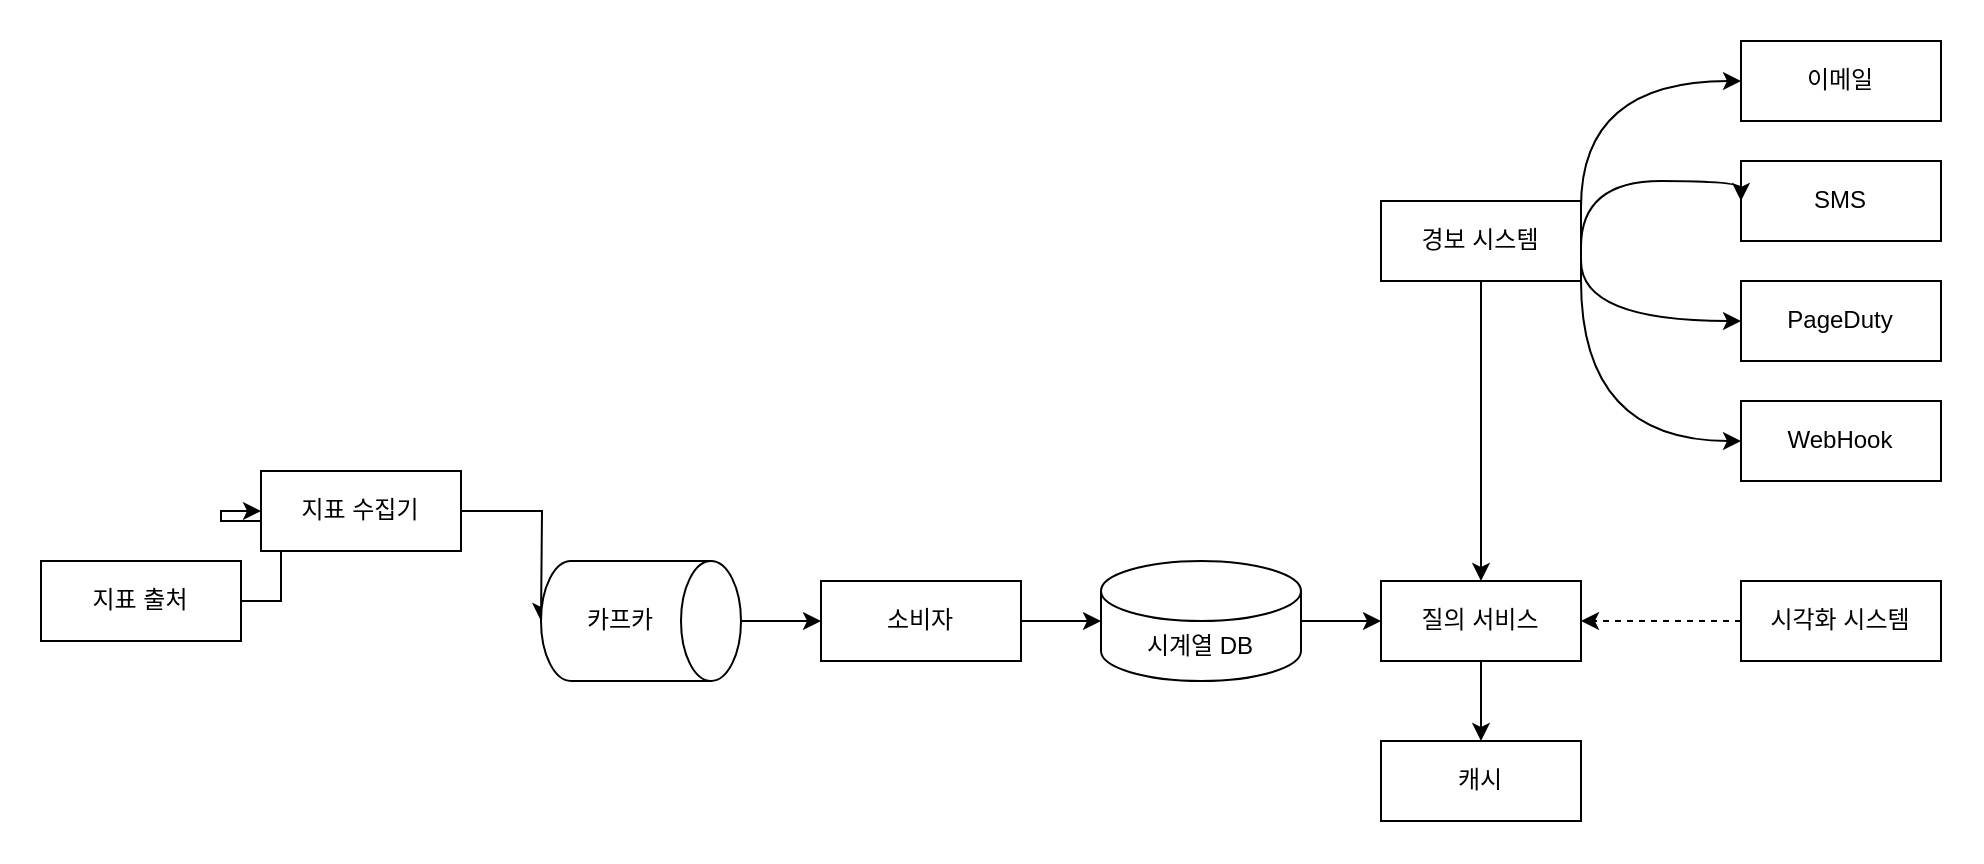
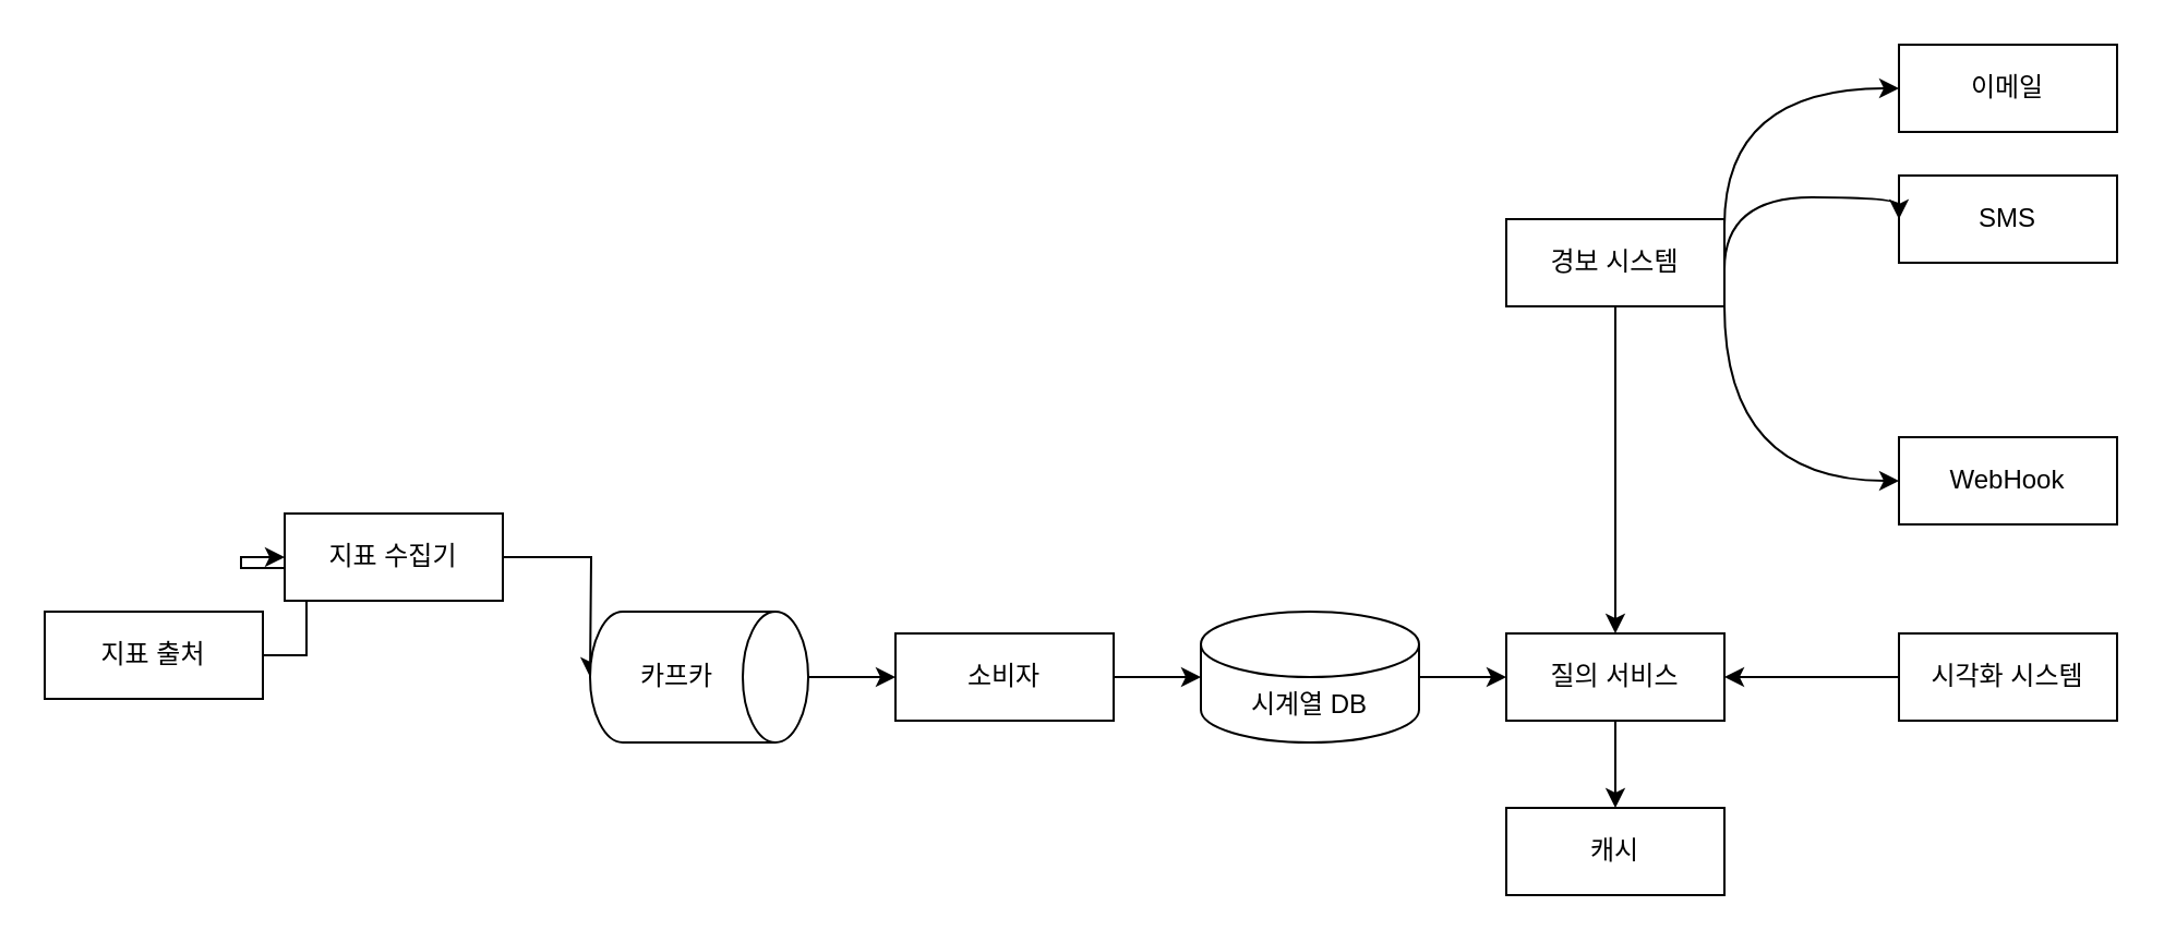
  <mxCell id="0" />
  <mxCell id="1" parent="0" />
  <mxCell id="2" style="edgeStyle=orthogonalEdgeStyle;rounded=0;orthogonalLoop=1;jettySize=auto;html=1;exitX=1;exitY=0.5;exitDx=0;exitDy=0;entryX=0;entryY=0.5;entryDx=0;entryDy=0;" edge="1" parent="1" source="3" target="5"><mxGeometry relative="1" as="geometry" /></mxCell>
  <mxCell id="3" value="지표 출처" style="rounded=0;whiteSpace=wrap;html=1;" vertex="1" parent="1"><mxGeometry x="20" y="280" width="100" height="40" as="geometry" /></mxCell>
  <mxCell id="4" style="edgeStyle=orthogonalEdgeStyle;rounded=0;orthogonalLoop=1;jettySize=auto;html=1;exitX=1;exitY=0.5;exitDx=0;exitDy=0;" edge="1" parent="1" source="5"><mxGeometry relative="1" as="geometry"><mxPoint x="270" y="310" as="targetPoint" /></mxGeometry></mxCell>
  <mxCell id="5" value="지표 수집기" style="rounded=0;whiteSpace=wrap;html=1;" vertex="1" parent="1"><mxGeometry x="130" y="235" width="100" height="40" as="geometry" /></mxCell>
  <mxCell id="6" style="edgeStyle=orthogonalEdgeStyle;rounded=0;orthogonalLoop=1;jettySize=auto;html=1;exitX=0.5;exitY=1;exitDx=0;exitDy=0;entryX=0.5;entryY=0;entryDx=0;entryDy=0;" edge="1" parent="1" source="7" target="11"><mxGeometry relative="1" as="geometry" /></mxCell>
  <mxCell id="7" value="질의 서비스" style="rounded=0;whiteSpace=wrap;html=1;" vertex="1" parent="1"><mxGeometry x="690" y="290" width="100" height="40" as="geometry" /></mxCell>
  <mxCell id="8" style="edgeStyle=orthogonalEdgeStyle;rounded=0;orthogonalLoop=1;jettySize=auto;html=1;exitX=1;exitY=0.5;exitDx=0;exitDy=0;exitPerimeter=0;entryX=0;entryY=0.5;entryDx=0;entryDy=0;" edge="1" parent="1" source="9" target="7"><mxGeometry relative="1" as="geometry" /></mxCell>
  <mxCell id="9" value="시계열 DB" style="shape=cylinder3;whiteSpace=wrap;html=1;boundedLbl=1;backgroundOutline=1;size=15;" vertex="1" parent="1"><mxGeometry x="550" y="280" width="100" height="60" as="geometry" /></mxCell>
  <mxCell id="10" value="&lt;div&gt;경보 시스템&lt;/div&gt;" style="rounded=0;whiteSpace=wrap;html=1;" vertex="1" parent="1"><mxGeometry x="690" y="100" width="100" height="40" as="geometry" /></mxCell>
  <mxCell id="11" value="&lt;div&gt;캐시&lt;/div&gt;" style="rounded=0;whiteSpace=wrap;html=1;" vertex="1" parent="1"><mxGeometry x="690" y="370" width="100" height="40" as="geometry" /></mxCell>
  <mxCell id="12" style="edgeStyle=orthogonalEdgeStyle;rounded=0;orthogonalLoop=1;jettySize=auto;html=1;exitX=0.5;exitY=1;exitDx=0;exitDy=0;entryX=0.5;entryY=0;entryDx=0;entryDy=0;" edge="1" parent="1" source="10" target="7"><mxGeometry relative="1" as="geometry"><mxPoint x="660" y="333" as="sourcePoint" /><mxPoint x="700" y="330" as="targetPoint" /><Array as="points"><mxPoint x="740" y="190" /><mxPoint x="740" y="290" /></Array></mxGeometry></mxCell>
  <mxCell id="13" value="&lt;div&gt;이메일&lt;/div&gt;" style="rounded=0;whiteSpace=wrap;html=1;" vertex="1" parent="1"><mxGeometry x="870" y="20" width="100" height="40" as="geometry" /></mxCell>
  <mxCell id="14" value="&lt;div&gt;SMS&lt;/div&gt;" style="rounded=0;whiteSpace=wrap;html=1;" vertex="1" parent="1"><mxGeometry x="870" y="80" width="100" height="40" as="geometry" /></mxCell>
- <mxCell id="15" value="&lt;div&gt;PageDuty&lt;/div&gt;" style="rounded=0;whiteSpace=wrap;html=1;" vertex="1" parent="1"><mxGeometry x="870" y="140" width="100" height="40" as="geometry" /></mxCell>
  <mxCell id="16" value="&lt;div&gt;WebHook&lt;/div&gt;" style="rounded=0;whiteSpace=wrap;html=1;" vertex="1" parent="1"><mxGeometry x="870" y="200" width="100" height="40" as="geometry" /></mxCell>
  <mxCell id="17" style="edgeStyle=orthogonalEdgeStyle;rounded=0;orthogonalLoop=1;jettySize=auto;html=1;exitX=1;exitY=0;exitDx=0;exitDy=52.5;entryX=0;entryY=0.5;entryDx=0;entryDy=0;exitPerimeter=0;curved=1;" edge="1" parent="1" target="13"><mxGeometry relative="1" as="geometry"><mxPoint x="790" y="103" as="sourcePoint" /><mxPoint x="870" y="0" as="targetPoint" /><Array as="points"><mxPoint x="790" y="40" /></Array></mxGeometry></mxCell>
  <mxCell id="18" style="edgeStyle=orthogonalEdgeStyle;rounded=0;orthogonalLoop=1;jettySize=auto;html=1;entryX=0;entryY=0.5;entryDx=0;entryDy=0;curved=1;" edge="1" parent="1" target="16"><mxGeometry relative="1" as="geometry"><mxPoint x="790" y="140" as="sourcePoint" /><mxPoint x="830" y="160" as="targetPoint" /><Array as="points"><mxPoint x="790" y="220" /></Array></mxGeometry></mxCell>
  <mxCell id="19" style="edgeStyle=orthogonalEdgeStyle;rounded=0;orthogonalLoop=1;jettySize=auto;html=1;exitX=1;exitY=0;exitDx=0;exitDy=52.5;entryX=0;entryY=0.5;entryDx=0;entryDy=0;exitPerimeter=0;curved=1;" edge="1" parent="1" target="14"><mxGeometry relative="1" as="geometry"><mxPoint x="790" y="123" as="sourcePoint" /><mxPoint x="830" y="120" as="targetPoint" /><Array as="points"><mxPoint x="790" y="90" /><mxPoint x="870" y="90" /></Array></mxGeometry></mxCell>
- <mxCell id="20" style="edgeStyle=orthogonalEdgeStyle;rounded=0;orthogonalLoop=1;jettySize=auto;html=1;exitX=1;exitY=0.75;exitDx=0;exitDy=0;entryX=0;entryY=0.5;entryDx=0;entryDy=0;curved=1;" edge="1" parent="1" source="10" target="15"><mxGeometry relative="1" as="geometry"><mxPoint x="790" y="143" as="sourcePoint" /><mxPoint x="830" y="140" as="targetPoint" /><Array as="points"><mxPoint x="790" y="160" /></Array></mxGeometry></mxCell>
  <mxCell id="21" value="소비자" style="rounded=0;whiteSpace=wrap;html=1;" vertex="1" parent="1"><mxGeometry x="410" y="290" width="100" height="40" as="geometry" /></mxCell>
  <mxCell id="22" value="" style="shape=cylinder3;whiteSpace=wrap;html=1;boundedLbl=1;backgroundOutline=1;size=15;rotation=90;" vertex="1" parent="1"><mxGeometry x="290" y="260" width="60" height="100" as="geometry" /></mxCell>
  <mxCell id="23" style="edgeStyle=orthogonalEdgeStyle;rounded=0;orthogonalLoop=1;jettySize=auto;html=1;exitX=1;exitY=0.5;exitDx=0;exitDy=0;" edge="1" parent="1" source="24" target="21"><mxGeometry relative="1" as="geometry" /></mxCell>
  <mxCell id="24" value="카프카" style="rounded=0;whiteSpace=wrap;html=1;strokeColor=none;fillColor=none;" vertex="1" parent="1"><mxGeometry y="280" width="120" height="60" as="geometry" x="250" /></mxCell>
  <mxCell id="25" style="edgeStyle=orthogonalEdgeStyle;rounded=0;orthogonalLoop=1;jettySize=auto;html=1;exitX=1;exitY=0.5;exitDx=0;exitDy=0;entryX=0;entryY=0.5;entryDx=0;entryDy=0;entryPerimeter=0;" edge="1" parent="1" source="21" target="9"><mxGeometry relative="1" as="geometry" /></mxCell>
- <mxCell id="26" style="edgeStyle=orthogonalEdgeStyle;rounded=0;orthogonalLoop=1;jettySize=auto;html=1;exitX=0;exitY=0.5;exitDx=0;exitDy=0;entryX=1;entryY=0.5;entryDx=0;entryDy=0;dashed=1;" edge="1" parent="1" source="27" target="7"><mxGeometry relative="1" as="geometry" /></mxCell>
+ <mxCell id="26" style="edgeStyle=orthogonalEdgeStyle;rounded=0;orthogonalLoop=1;jettySize=auto;html=1;exitX=0;exitY=0.5;exitDx=0;exitDy=0;entryX=1;entryY=0.5;entryDx=0;entryDy=0;" edge="1" parent="1" source="27" target="7"><mxGeometry relative="1" as="geometry" /></mxCell>
  <mxCell id="27" value="시각화 시스템" style="rounded=0;whiteSpace=wrap;html=1;" vertex="1" parent="1"><mxGeometry x="870" y="290" width="100" height="40" as="geometry" /></mxCell>
